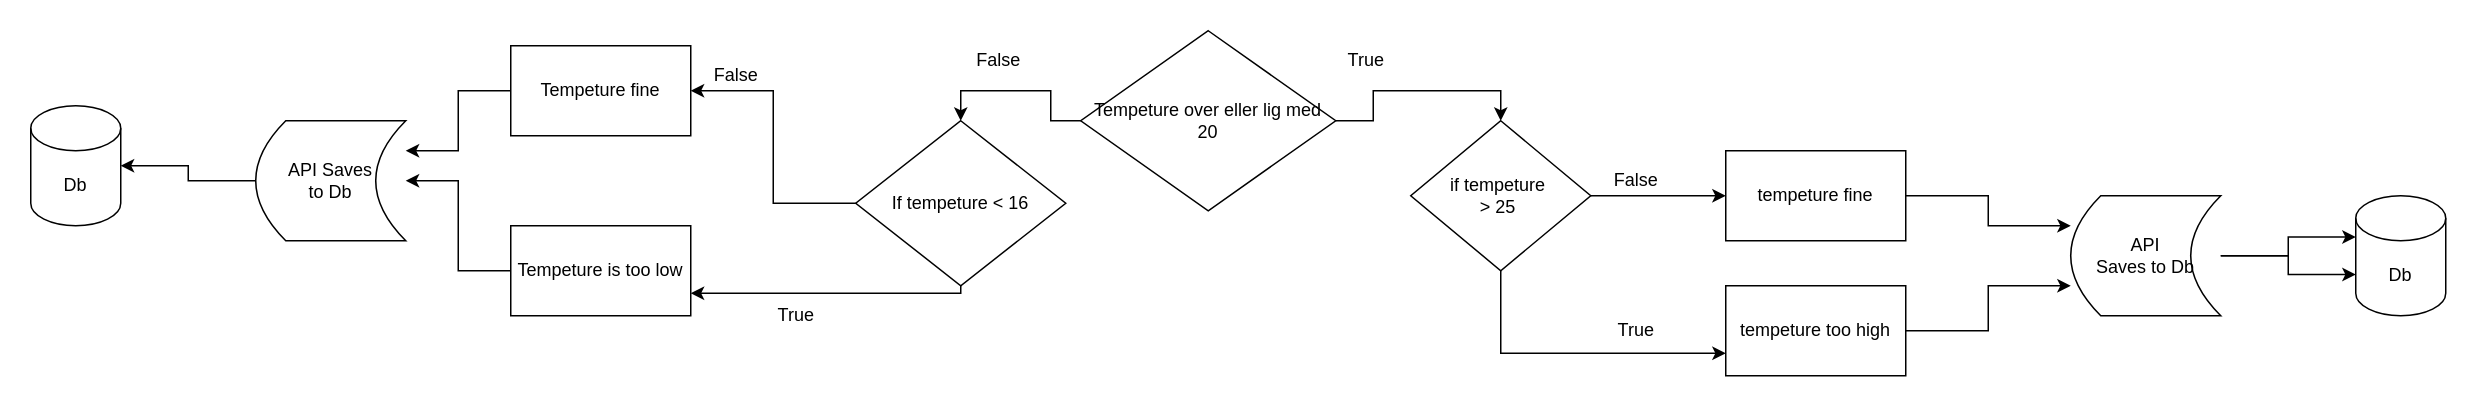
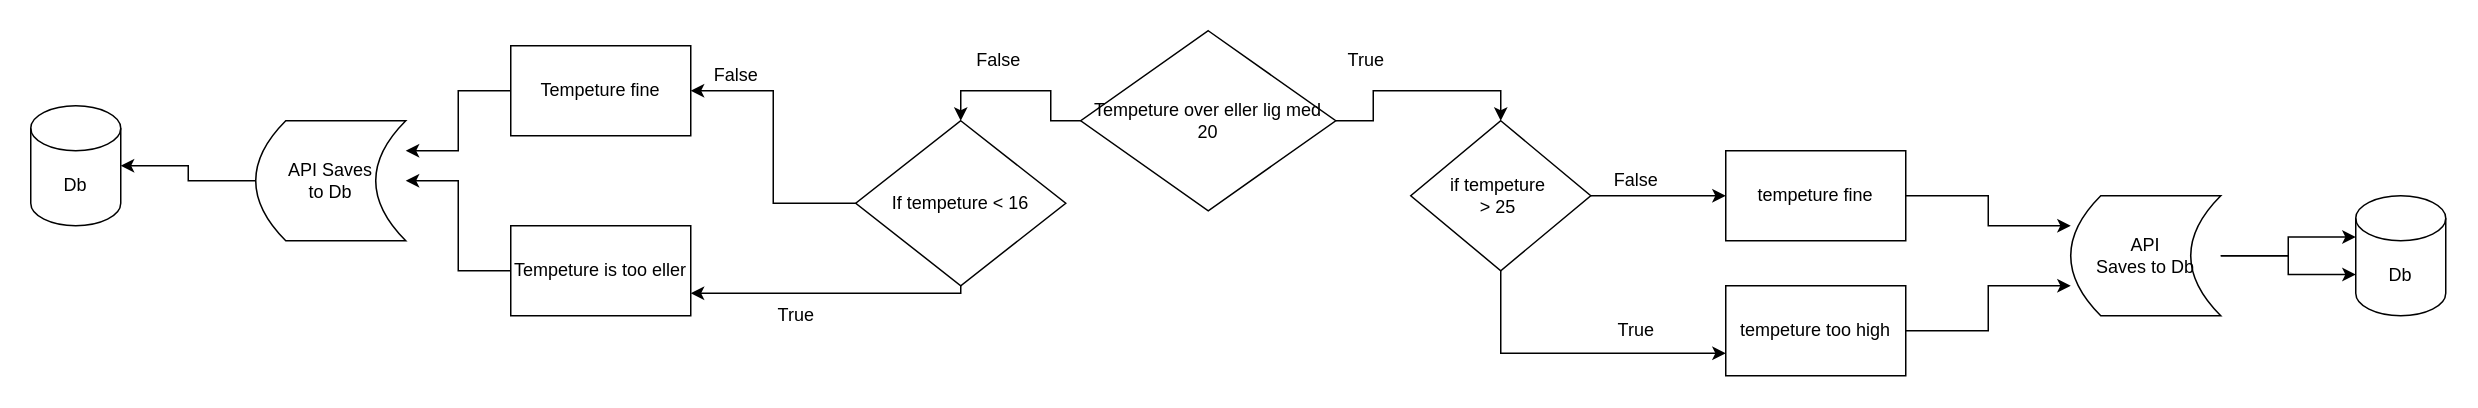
  <mxCell id="0" />
  <mxCell id="1" parent="0" />
  <mxCell id="2" style="edgeStyle=orthogonalEdgeStyle;rounded=0;orthogonalLoop=1;jettySize=auto;html=1;entryX=0.5;entryY=0;entryDx=0;entryDy=0;" edge="1" parent="1" source="4" target="22"><mxGeometry relative="1" as="geometry"><mxPoint x="610" y="110" as="targetPoint" /></mxGeometry></mxCell>
  <mxCell id="3" style="edgeStyle=orthogonalEdgeStyle;rounded=0;orthogonalLoop=1;jettySize=auto;html=1;entryX=0.5;entryY=0;entryDx=0;entryDy=0;" edge="1" parent="1" source="4" target="9"><mxGeometry relative="1" as="geometry"><mxPoint x="980" y="110" as="targetPoint" /></mxGeometry></mxCell>
  <mxCell id="4" value="Tempeture over eller lig med 20" style="rhombus;whiteSpace=wrap;html=1;" vertex="1" parent="1"><mxGeometry x="720" y="20" width="170" height="120" as="geometry" /></mxCell>
  <mxCell id="5" value="False" style="text;html=1;align=center;verticalAlign=middle;resizable=0;points=[];autosize=1;strokeColor=none;" vertex="1" parent="1"><mxGeometry x="640" y="30" width="50" height="20" as="geometry" /></mxCell>
  <mxCell id="6" value="True" style="text;html=1;align=center;verticalAlign=middle;resizable=0;points=[];autosize=1;strokeColor=none;" vertex="1" parent="1"><mxGeometry x="890" y="30" width="40" height="20" as="geometry" /></mxCell>
  <mxCell id="7" style="edgeStyle=orthogonalEdgeStyle;rounded=0;orthogonalLoop=1;jettySize=auto;html=1;" edge="1" parent="1" source="9" target="11"><mxGeometry relative="1" as="geometry" /></mxCell>
  <mxCell id="8" style="edgeStyle=orthogonalEdgeStyle;rounded=0;orthogonalLoop=1;jettySize=auto;html=1;entryX=0;entryY=0.75;entryDx=0;entryDy=0;" edge="1" parent="1" source="9" target="13"><mxGeometry relative="1" as="geometry"><Array as="points"><mxPoint x="1000" y="235" /></Array></mxGeometry></mxCell>
  <mxCell id="9" value="if tempeture&amp;nbsp;&lt;br&gt;&amp;gt; 25&amp;nbsp;" style="rhombus;whiteSpace=wrap;html=1;" vertex="1" parent="1"><mxGeometry x="940" y="80" width="120" height="100" as="geometry" /></mxCell>
  <mxCell id="10" style="edgeStyle=orthogonalEdgeStyle;rounded=0;orthogonalLoop=1;jettySize=auto;html=1;entryX=0;entryY=0.25;entryDx=0;entryDy=0;" edge="1" parent="1" source="11" target="27"><mxGeometry relative="1" as="geometry" /></mxCell>
  <mxCell id="11" value="tempeture fine" style="rounded=0;whiteSpace=wrap;html=1;" vertex="1" parent="1"><mxGeometry x="1150" y="100" width="120" height="60" as="geometry" /></mxCell>
  <mxCell id="12" style="edgeStyle=orthogonalEdgeStyle;rounded=0;orthogonalLoop=1;jettySize=auto;html=1;entryX=0;entryY=0.75;entryDx=0;entryDy=0;" edge="1" parent="1" source="13" target="27"><mxGeometry relative="1" as="geometry" /></mxCell>
  <mxCell id="13" value="tempeture too high" style="rounded=0;whiteSpace=wrap;html=1;" vertex="1" parent="1"><mxGeometry x="1150" y="190" width="120" height="60" as="geometry" /></mxCell>
  <mxCell id="14" value="True" style="text;html=1;align=center;verticalAlign=middle;resizable=0;points=[];autosize=1;strokeColor=none;" vertex="1" parent="1"><mxGeometry x="1070" y="210" width="40" height="20" as="geometry" /></mxCell>
  <mxCell id="15" value="False" style="text;html=1;align=center;verticalAlign=middle;resizable=0;points=[];autosize=1;strokeColor=none;" vertex="1" parent="1"><mxGeometry x="1065" y="110" width="50" height="20" as="geometry" /></mxCell>
  <mxCell id="16" style="edgeStyle=orthogonalEdgeStyle;rounded=0;orthogonalLoop=1;jettySize=auto;html=1;" edge="1" parent="1" source="17" target="30"><mxGeometry relative="1" as="geometry" /></mxCell>
- <mxCell id="17" value="Tempeture is too low" style="rounded=0;whiteSpace=wrap;html=1;" vertex="1" parent="1"><mxGeometry x="340" y="150" width="120" height="60" as="geometry" /></mxCell>
+ <mxCell id="17" value="Tempeture is too eller" style="rounded=0;whiteSpace=wrap;html=1;" vertex="1" parent="1"><mxGeometry x="340" y="150" width="120" height="60" as="geometry" /></mxCell>
  <mxCell id="18" style="edgeStyle=orthogonalEdgeStyle;rounded=0;orthogonalLoop=1;jettySize=auto;html=1;entryX=1;entryY=0.25;entryDx=0;entryDy=0;" edge="1" parent="1" source="19" target="30"><mxGeometry relative="1" as="geometry" /></mxCell>
  <mxCell id="19" value="Tempeture fine" style="rounded=0;whiteSpace=wrap;html=1;" vertex="1" parent="1"><mxGeometry x="340" y="30" width="120" height="60" as="geometry" /></mxCell>
  <mxCell id="20" style="edgeStyle=orthogonalEdgeStyle;rounded=0;orthogonalLoop=1;jettySize=auto;html=1;entryX=1;entryY=0.75;entryDx=0;entryDy=0;" edge="1" parent="1" source="22" target="17"><mxGeometry relative="1" as="geometry"><Array as="points"><mxPoint x="640" y="195" /></Array></mxGeometry></mxCell>
  <mxCell id="21" style="edgeStyle=orthogonalEdgeStyle;rounded=0;orthogonalLoop=1;jettySize=auto;html=1;" edge="1" parent="1" source="22" target="19"><mxGeometry relative="1" as="geometry" /></mxCell>
  <mxCell id="22" value="If tempeture &amp;lt; 16" style="rhombus;whiteSpace=wrap;html=1;" vertex="1" parent="1"><mxGeometry x="570" y="80" width="140" height="110" as="geometry" /></mxCell>
  <mxCell id="23" value="True" style="text;html=1;align=center;verticalAlign=middle;resizable=0;points=[];autosize=1;strokeColor=none;" vertex="1" parent="1"><mxGeometry x="510" y="200" width="40" height="20" as="geometry" /></mxCell>
  <mxCell id="24" value="False" style="text;html=1;align=center;verticalAlign=middle;resizable=0;points=[];autosize=1;strokeColor=none;" vertex="1" parent="1"><mxGeometry x="465" y="40" width="50" height="20" as="geometry" /></mxCell>
  <mxCell id="25" style="edgeStyle=orthogonalEdgeStyle;rounded=0;orthogonalLoop=1;jettySize=auto;html=1;entryX=0;entryY=0;entryDx=0;entryDy=52.5;entryPerimeter=0;" edge="1" parent="1" source="27" target="28"><mxGeometry relative="1" as="geometry" /></mxCell>
  <mxCell id="26" style="edgeStyle=orthogonalEdgeStyle;rounded=0;orthogonalLoop=1;jettySize=auto;html=1;entryX=0;entryY=0;entryDx=0;entryDy=27.5;entryPerimeter=0;" edge="1" parent="1" source="27" target="28"><mxGeometry relative="1" as="geometry" /></mxCell>
  <mxCell id="27" value="API&lt;br&gt;Saves to Db" style="shape=dataStorage;whiteSpace=wrap;html=1;fixedSize=1;" vertex="1" parent="1"><mxGeometry x="1380" y="130" width="100" height="80" as="geometry" /></mxCell>
  <mxCell id="28" value="Db" style="shape=cylinder3;whiteSpace=wrap;html=1;boundedLbl=1;backgroundOutline=1;size=15;" vertex="1" parent="1"><mxGeometry x="1570" y="130" width="60" height="80" as="geometry" /></mxCell>
  <mxCell id="29" style="edgeStyle=orthogonalEdgeStyle;rounded=0;orthogonalLoop=1;jettySize=auto;html=1;" edge="1" parent="1" source="30" target="31"><mxGeometry relative="1" as="geometry" /></mxCell>
  <mxCell id="30" value="API Saves&lt;br&gt;to Db" style="shape=dataStorage;whiteSpace=wrap;html=1;fixedSize=1;" vertex="1" parent="1"><mxGeometry x="170" y="80" width="100" height="80" as="geometry" /></mxCell>
  <mxCell id="31" value="Db" style="shape=cylinder3;whiteSpace=wrap;html=1;boundedLbl=1;backgroundOutline=1;size=15;" vertex="1" parent="1"><mxGeometry x="20" y="70" width="60" height="80" as="geometry" /></mxCell>
